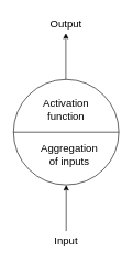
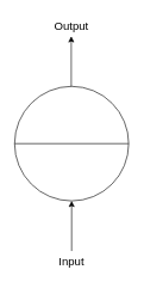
  <mxCell id="0" />
  <mxCell id="1" parent="0" />
  <mxCell id="2" value="" style="ellipse;whiteSpace=wrap;html=1;aspect=fixed;" vertex="1" parent="1"><mxGeometry x="20" y="120" width="160" height="160" as="geometry" /></mxCell>
  <mxCell id="3" value="" style="endArrow=none;html=1;exitX=0;exitY=0.5;exitDx=0;exitDy=0;entryX=1;entryY=0.5;entryDx=0;entryDy=0;" edge="1" parent="1" source="2" target="2"><mxGeometry width="50" height="50" relative="1" as="geometry"><mxPoint x="100" y="340" as="sourcePoint" /><mxPoint x="150" y="290" as="targetPoint" /></mxGeometry></mxCell>
  <mxCell id="4" value="" style="endArrow=classic;html=1;entryX=0.5;entryY=1;entryDx=0;entryDy=0;" edge="1" parent="1" target="2"><mxGeometry width="50" height="50" relative="1" as="geometry"><mxPoint x="100" y="350" as="sourcePoint" /><mxPoint x="130" y="320" as="targetPoint" /></mxGeometry></mxCell>
  <mxCell id="5" value="" style="endArrow=classic;html=1;entryX=0.5;entryY=1;entryDx=0;entryDy=0;" edge="1" parent="1"><mxGeometry width="50" height="50" relative="1" as="geometry"><mxPoint x="99.5" y="120" as="sourcePoint" /><mxPoint x="99.5" y="50" as="targetPoint" /></mxGeometry></mxCell>
- <mxCell id="6" value="&lt;font style=&quot;font-size: 16px&quot;&gt;Aggregation&lt;br&gt;of inputs&lt;/font&gt;" style="text;html=1;strokeColor=none;fillColor=none;align=center;verticalAlign=middle;whiteSpace=wrap;rounded=0;" vertex="1" parent="1"><mxGeometry x="60" y="220" width="90" height="30" as="geometry" /></mxCell>
- <mxCell id="7" value="&lt;font style=&quot;font-size: 16px&quot;&gt;Activation&lt;br&gt;function&lt;/font&gt;" style="text;html=1;strokeColor=none;fillColor=none;align=center;verticalAlign=middle;whiteSpace=wrap;rounded=0;" vertex="1" parent="1"><mxGeometry x="20" y="150" width="160" height="30" as="geometry" /></mxCell>
  <mxCell id="8" value="&lt;span style=&quot;font-size: 16px&quot;&gt;Input&lt;/span&gt;" style="text;html=1;strokeColor=none;fillColor=none;align=center;verticalAlign=middle;whiteSpace=wrap;rounded=0;" vertex="1" parent="1"><mxGeometry x="55" y="350" width="90" height="30" as="geometry" /></mxCell>
  <mxCell id="9" value="&lt;span style=&quot;font-size: 16px&quot;&gt;Output&lt;br&gt;&lt;/span&gt;" style="text;html=1;strokeColor=none;fillColor=none;align=center;verticalAlign=middle;whiteSpace=wrap;rounded=0;" vertex="1" parent="1"><mxGeometry x="55" y="20" width="90" height="30" as="geometry" /></mxCell>
